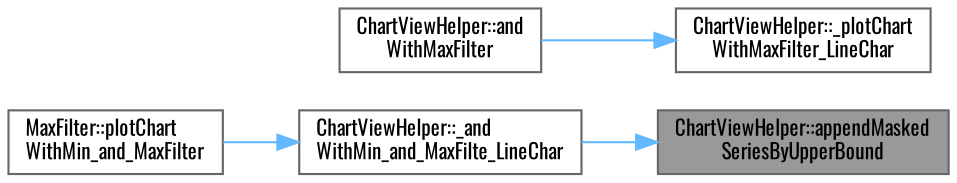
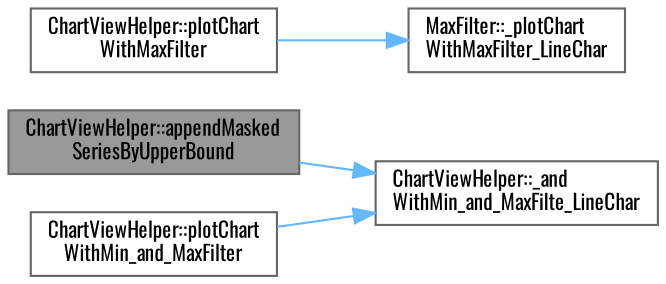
  digraph {
    fontname=Oswald
    rankdir=RL
    node [color=grey40 fillcolor=white fontname=Oswald fontsize=10 shape=box style=filled]
    edge [color=steelblue1 dir=back fontname=Oswald fontsize=10 labelfontname=Helvetica labelfontsize=10 style=solid]
    n1 [color=gray40 fillcolor=grey60 fontcolor=black height=0.2 label="ChartViewHelper::appendMasked\lSeriesByUpperBound" width=0.4]
    n2 [height=0.2 label="ChartViewHelper::_and\lWithMin_and_MaxFilte_LineChar" width=0.4]
-   n3 [height=0.2 label="ChartViewHelper::_plotChart\lWithMaxFilter_LineChar" width=0.4]
-   n4 [height=0.2 label="ChartViewHelper::and\lWithMaxFilter" width=0.4]
-   n5 [height=0.2 label="MaxFilter::plotChart\lWithMin_and_MaxFilter" width=0.4]
-   n1 -> n2
+   n3 [height=0.2 label="MaxFilter::_plotChart\lWithMaxFilter_LineChar" width=0.4]
+   n4 [height=0.2 label="ChartViewHelper::plotChart\lWithMaxFilter" width=0.4]
+   n5 [height=0.2 label="ChartViewHelper::plotChart\lWithMin_and_MaxFilter" width=0.4]
+   n2 -> n1
    n2 -> n5
    n3 -> n4
  }
